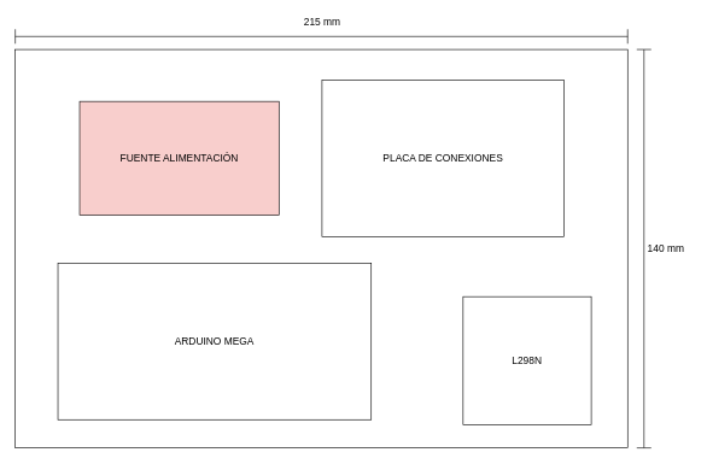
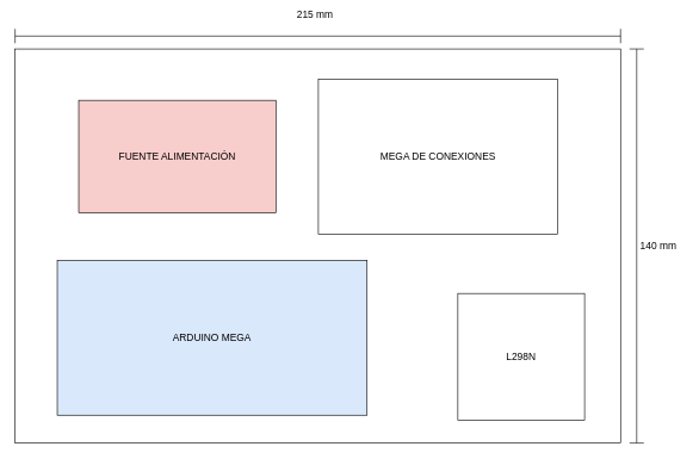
  <mxCell id="0" />
  <mxCell id="1" parent="0" />
  <mxCell id="2" value="" style="rounded=0;whiteSpace=wrap;html=1;imageWidth=24;" vertex="1" parent="1"><mxGeometry x="20" y="68" width="846.455" height="551.18" as="geometry" /></mxCell>
  <mxCell id="3" value="&amp;nbsp;" style="shape=crossbar;whiteSpace=wrap;html=1;rounded=1;" vertex="1" parent="1"><mxGeometry x="20" y="40" width="846.455" height="20" as="geometry" /></mxCell>
  <mxCell id="4" value="" style="shape=crossbar;whiteSpace=wrap;html=1;rounded=1;direction=south;flipH=0;flipV=1;" vertex="1" parent="1"><mxGeometry x="879" y="68" width="20" height="551.18" as="geometry" /></mxCell>
  <mxCell id="5" value="&lt;span style=&quot;font-size: 14px;&quot;&gt;140 mm&lt;/span&gt;" style="text;html=1;align=center;verticalAlign=middle;resizable=0;points=[];autosize=1;strokeColor=none;fillColor=none;fontSize=14;" vertex="1" parent="1"><mxGeometry x="884" y="334" width="70" height="20" as="geometry" /></mxCell>
- <mxCell id="6" value="215 mm" style="text;html=1;align=center;verticalAlign=middle;resizable=0;points=[];autosize=1;strokeColor=none;fillColor=none;fontSize=14;" vertex="1" parent="1"><mxGeometry x="409" y="20" width="70" height="20" as="geometry" /></mxCell>
+ <mxCell id="6" value="215 mm" style="text;html=1;align=center;verticalAlign=middle;resizable=0;points=[];autosize=1;strokeColor=none;fillColor=none;fontSize=14;" vertex="1" parent="1"><mxGeometry x="404" y="10" width="70" height="20" as="geometry" /></mxCell>
  <mxCell id="7" value="FUENTE ALIMENTACIÓN" style="rounded=0;whiteSpace=wrap;html=1;fontSize=14;fillColor=#f8cecc;" vertex="1" parent="1"><mxGeometry x="109" y="139.84" width="275.59" height="157.48" as="geometry" /></mxCell>
  <mxCell id="8" value="L298N" style="rounded=0;whiteSpace=wrap;html=1;fontSize=14;" vertex="1" parent="1"><mxGeometry x="639" y="410" width="177.165" height="177.165" as="geometry" /></mxCell>
- <mxCell id="9" value="ARDUINO MEGA" style="rounded=0;whiteSpace=wrap;html=1;fontSize=14;" vertex="1" parent="1"><mxGeometry x="79" y="363.68" width="433.07" height="216.535" as="geometry" /></mxCell>
- <mxCell id="10" value="PLACA DE CONEXIONES" style="rounded=0;whiteSpace=wrap;html=1;fontSize=14;" vertex="1" parent="1"><mxGeometry x="444" y="110.31" width="334.645" height="216.535" as="geometry" /></mxCell>
+ <mxCell id="9" value="ARDUINO MEGA" style="rounded=0;whiteSpace=wrap;html=1;fontSize=14;fillColor=#dae8fc;" vertex="1" parent="1"><mxGeometry x="79" y="363.68" width="433.07" height="216.535" as="geometry" /></mxCell>
+ <mxCell id="10" value="MEGA DE CONEXIONES" style="rounded=0;whiteSpace=wrap;html=1;fontSize=14;" vertex="1" parent="1"><mxGeometry x="444" y="110.31" width="334.645" height="216.535" as="geometry" /></mxCell>
